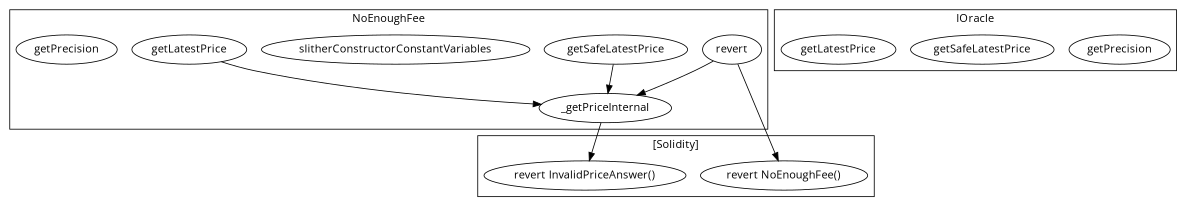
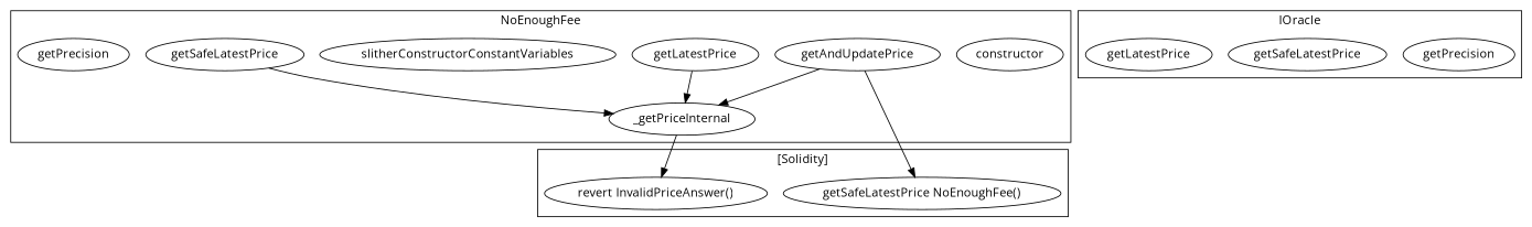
  strict digraph {
    fontname="Open Sans"
    node [fontname="Open Sans"]
    edge [fontname="Open Sans"]
+   n1 [label=constructor]
    n2 [label=_getPriceInternal]
    n3 [label=getSafeLatestPrice]
    n4 [label=getLatestPrice]
    n5 [label=slitherConstructorConstantVariables]
-   n6 [label=revert]
+   n6 [label=getAndUpdatePrice]
    n7 [label=getPrecision]
    n8 [label=getPrecision]
    n9 [label=getSafeLatestPrice]
    n10 [label=getLatestPrice]
    "revert InvalidPriceAnswer()"
-   "revert NoEnoughFee()"
+   "revert NoEnoughFee()" [label="getSafeLatestPrice NoEnoughFee()"]
    subgraph cluster_1 {
      label=NoEnoughFee
+     n1
      n2
      n3
      n4
      n5
      n6
      n7
    }
    subgraph cluster_2 {
      label=IOracle
      n8
      n9
      n10
    }
    subgraph cluster_3 {
      label="[Solidity]"
      "revert InvalidPriceAnswer()"
      "revert NoEnoughFee()"
    }
    n2 -> "revert InvalidPriceAnswer()"
    n3 -> n2
    n4 -> n2
    n6 -> n2
    n6 -> "revert NoEnoughFee()"
  }
